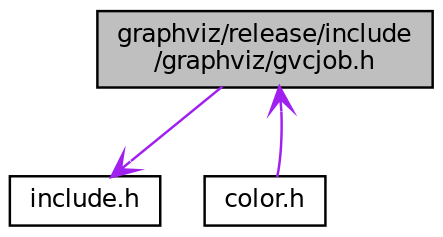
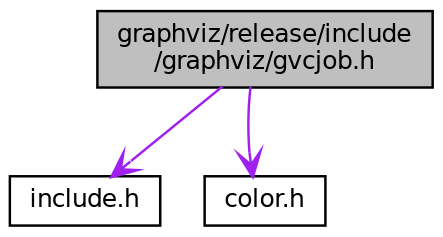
  digraph {
    node [color=black fontname=Helvetica fontsize=10 shape=record]
    edge [arrowhead=vee color=purple fontname=Helvetica fontsize=10 labelfontname=Helvetica labelfontsize=10 style=solid]
    n1 [fillcolor=grey75 fontcolor=black height=0.2 label="graphviz/release/include\l/graphviz/gvcjob.h" style=filled width=0.4]
    n2 [height=0.2 label="include.h" width=0.4]
    n3 [height=0.2 label="color.h" width=0.4]
    n1 -> n2
-   n3 -> n1
+   n1 -> n3
  }
